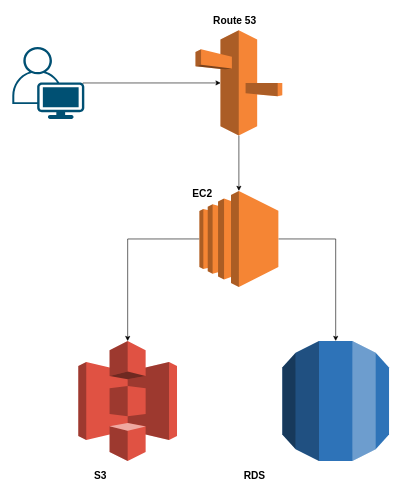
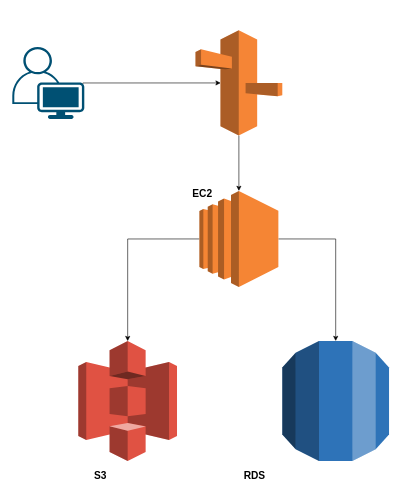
  <mxCell id="0" />
  <mxCell id="1" parent="0" />
  <mxCell id="2" value="" style="points=[[0.35,0,0],[0.98,0.51,0],[1,0.71,0],[0.67,1,0],[0,0.795,0],[0,0.65,0]];verticalLabelPosition=bottom;sketch=0;html=1;verticalAlign=top;aspect=fixed;align=center;pointerEvents=1;shape=mxgraph.cisco19.user;fillColor=#005073;strokeColor=none;fontStyle=0;strokeWidth=19;" vertex="1" parent="1"><mxGeometry x="20" y="77.75" width="120" height="120" as="geometry" /></mxCell>
  <mxCell id="3" style="edgeStyle=orthogonalEdgeStyle;rounded=0;orthogonalLoop=1;jettySize=auto;html=1;exitX=0;exitY=0.5;exitDx=0;exitDy=0;exitPerimeter=0;" edge="1" parent="1" source="5" target="11"><mxGeometry relative="1" as="geometry" /></mxCell>
  <mxCell id="4" style="edgeStyle=orthogonalEdgeStyle;rounded=0;orthogonalLoop=1;jettySize=auto;html=1;exitX=1;exitY=0.5;exitDx=0;exitDy=0;exitPerimeter=0;" edge="1" parent="1" source="5" target="12"><mxGeometry relative="1" as="geometry" /></mxCell>
  <mxCell id="5" value="" style="outlineConnect=0;dashed=0;verticalLabelPosition=bottom;verticalAlign=top;align=center;html=1;shape=mxgraph.aws3.ec2;fillColor=#F58534;gradientColor=none;" vertex="1" parent="1"><mxGeometry x="331.84" y="317.75" width="131.61" height="160" as="geometry" /></mxCell>
  <mxCell id="6" value="" style="outlineConnect=0;dashed=0;verticalLabelPosition=bottom;verticalAlign=top;align=center;html=1;shape=mxgraph.aws3.route_53;fillColor=#F58536;gradientColor=none;" vertex="1" parent="1"><mxGeometry x="325.29" y="50" width="144.71" height="175.5" as="geometry" /></mxCell>
- <mxCell id="7" value="Route 53" style="text;html=1;align=center;verticalAlign=middle;whiteSpace=wrap;rounded=0;fontStyle=1;fontSize=17;" vertex="1" parent="1"><mxGeometry x="349" y="20" width="84.19" height="30" as="geometry" /></mxCell>
  <mxCell id="8" value="EC2" style="text;html=1;align=center;verticalAlign=middle;whiteSpace=wrap;rounded=0;fontStyle=1;fontSize=17;" vertex="1" parent="1"><mxGeometry x="295.29" y="307.75" width="84.19" height="30" as="geometry" /></mxCell>
  <mxCell id="9" style="edgeStyle=orthogonalEdgeStyle;rounded=0;orthogonalLoop=1;jettySize=auto;html=1;exitX=0.98;exitY=0.51;exitDx=0;exitDy=0;exitPerimeter=0;entryX=0.29;entryY=0.5;entryDx=0;entryDy=0;entryPerimeter=0;" edge="1" parent="1" source="2" target="6"><mxGeometry relative="1" as="geometry"><Array as="points"><mxPoint x="138" y="137.75" /></Array></mxGeometry></mxCell>
  <mxCell id="10" style="edgeStyle=orthogonalEdgeStyle;rounded=0;orthogonalLoop=1;jettySize=auto;html=1;exitX=0.5;exitY=1;exitDx=0;exitDy=0;exitPerimeter=0;entryX=0.5;entryY=0;entryDx=0;entryDy=0;entryPerimeter=0;" edge="1" parent="1" source="6" target="5"><mxGeometry relative="1" as="geometry" /></mxCell>
  <mxCell id="11" value="" style="outlineConnect=0;dashed=0;verticalLabelPosition=bottom;verticalAlign=top;align=center;html=1;shape=mxgraph.aws3.s3;fillColor=#E05243;gradientColor=none;" vertex="1" parent="1"><mxGeometry x="130" y="568" width="164.52" height="200" as="geometry" /></mxCell>
  <mxCell id="12" value="" style="outlineConnect=0;dashed=0;verticalLabelPosition=bottom;verticalAlign=top;align=center;html=1;shape=mxgraph.aws3.rds;fillColor=#2E73B8;gradientColor=none;" vertex="1" parent="1"><mxGeometry x="470" y="567.86" width="177.9" height="200.14" as="geometry" /></mxCell>
  <mxCell id="13" value="RDS" style="text;html=1;align=center;verticalAlign=middle;whiteSpace=wrap;rounded=0;fontStyle=1;fontSize=17;" vertex="1" parent="1"><mxGeometry x="381.86" y="778" width="84.19" height="30" as="geometry" /></mxCell>
  <mxCell id="14" value="S3" style="text;html=1;align=center;verticalAlign=middle;whiteSpace=wrap;rounded=0;fontStyle=1;fontSize=17;" vertex="1" parent="1"><mxGeometry x="125.17" y="778" width="84.19" height="30" as="geometry" /></mxCell>
